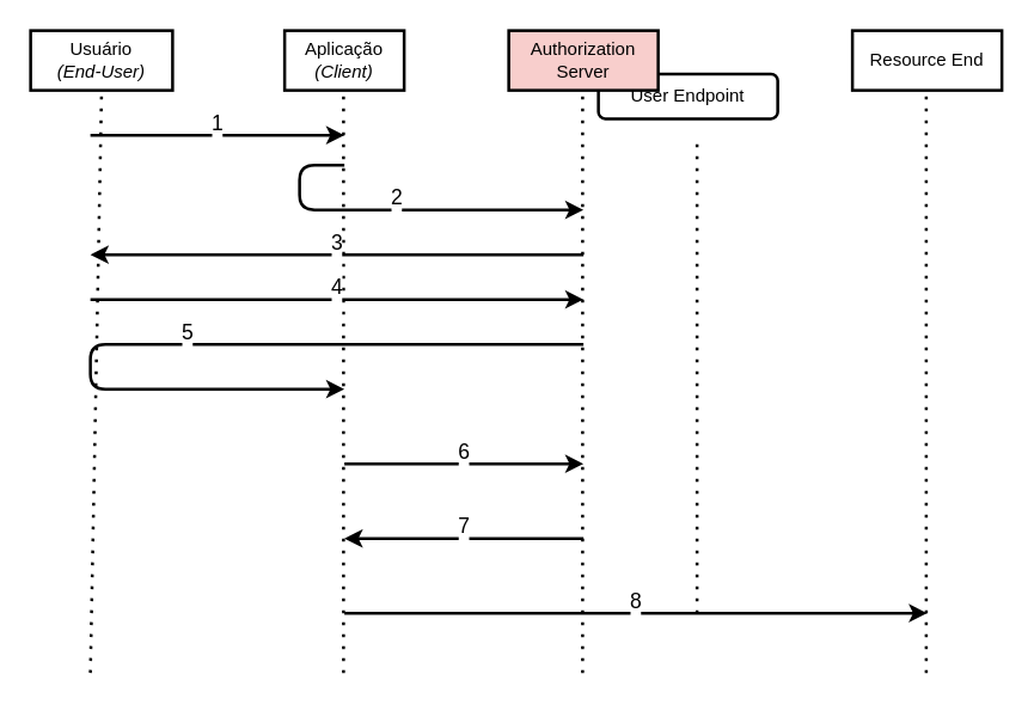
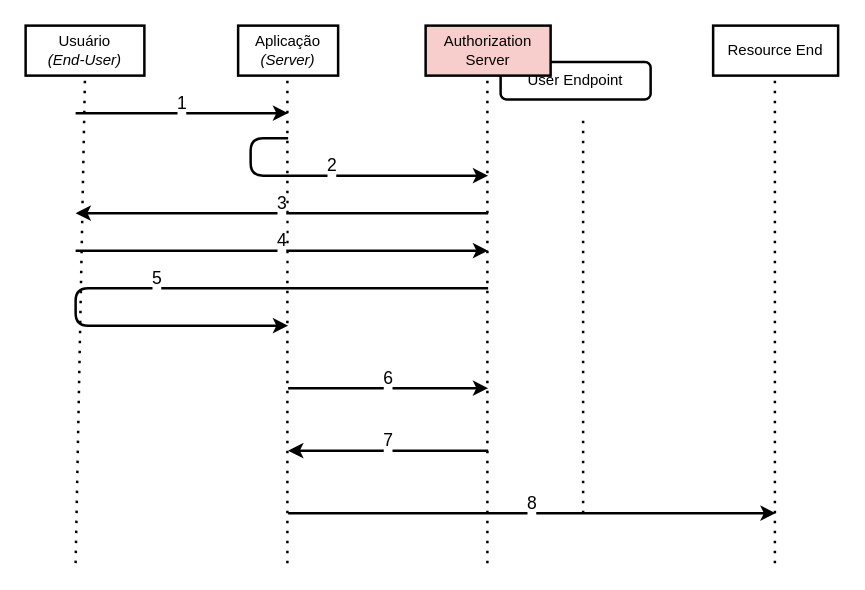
  <mxCell id="0" />
  <mxCell id="1" parent="0" />
  <mxCell id="2" value="&lt;span&gt;User Endpoint&lt;/span&gt;" style="rounded=1;whiteSpace=wrap;html=1;strokeWidth=2;" vertex="1" parent="1"><mxGeometry x="400" y="49" width="120" height="30" as="geometry" /></mxCell>
  <mxCell id="3" value="Usuário&lt;br&gt;&lt;i&gt;(End-User)&lt;/i&gt;" style="rounded=0;whiteSpace=wrap;html=1;strokeWidth=2;" vertex="1" parent="1"><mxGeometry x="20" y="20" width="95" height="40" as="geometry" /></mxCell>
- <mxCell id="4" value="Aplicação&lt;br&gt;&lt;i&gt;(Client)&lt;/i&gt;" style="rounded=0;whiteSpace=wrap;html=1;strokeWidth=2;" vertex="1" parent="1"><mxGeometry x="190" y="20" width="80" height="40" as="geometry" /></mxCell>
+ <mxCell id="4" value="Aplicação&lt;br&gt;&lt;i&gt;(Server)&lt;/i&gt;" style="rounded=0;whiteSpace=wrap;html=1;strokeWidth=2;" vertex="1" parent="1"><mxGeometry x="190" y="20" width="80" height="40" as="geometry" /></mxCell>
  <mxCell id="5" value="Authorization Server" style="rounded=0;whiteSpace=wrap;html=1;strokeWidth=2;fillColor=#f8cecc;" vertex="1" parent="1"><mxGeometry x="340" y="20" width="100" height="40" as="geometry" /></mxCell>
  <mxCell id="6" value="" style="endArrow=none;dashed=1;html=1;dashPattern=1 3;strokeWidth=2;entryX=0.5;entryY=1;entryDx=0;entryDy=0;" edge="1" parent="1" target="3"><mxGeometry width="50" height="50" relative="1" as="geometry"><mxPoint x="60" y="450" as="sourcePoint" /><mxPoint x="280" y="190" as="targetPoint" /></mxGeometry></mxCell>
  <mxCell id="7" value="" style="endArrow=none;dashed=1;html=1;dashPattern=1 3;strokeWidth=2;entryX=0.5;entryY=1;entryDx=0;entryDy=0;" edge="1" parent="1"><mxGeometry width="50" height="50" relative="1" as="geometry"><mxPoint x="229.41" y="450" as="sourcePoint" /><mxPoint x="229.41" y="60" as="targetPoint" /></mxGeometry></mxCell>
  <mxCell id="8" value="" style="endArrow=none;dashed=1;html=1;dashPattern=1 3;strokeWidth=2;entryX=0.5;entryY=1;entryDx=0;entryDy=0;" edge="1" parent="1"><mxGeometry width="50" height="50" relative="1" as="geometry"><mxPoint x="389.41" y="450" as="sourcePoint" /><mxPoint x="389.41" y="60" as="targetPoint" /></mxGeometry></mxCell>
  <mxCell id="9" value="&lt;font style=&quot;font-size: 14px&quot;&gt;1&lt;br&gt;&amp;nbsp;&lt;br&gt;&lt;/font&gt;" style="endArrow=classic;html=1;strokeWidth=2;" edge="1" parent="1"><mxGeometry width="50" height="50" relative="1" as="geometry"><mxPoint x="60" y="90" as="sourcePoint" /><mxPoint x="230" y="90" as="targetPoint" /><Array as="points"><mxPoint x="100" y="90" /></Array></mxGeometry></mxCell>
  <mxCell id="10" value="&lt;font style=&quot;font-size: 14px&quot;&gt;2&lt;br&gt;&amp;nbsp;&lt;br&gt;&lt;/font&gt;" style="endArrow=classic;html=1;strokeWidth=2;" edge="1" parent="1"><mxGeometry width="50" height="50" relative="1" as="geometry"><mxPoint x="230" y="110" as="sourcePoint" /><mxPoint x="390" y="140" as="targetPoint" /><Array as="points"><mxPoint x="200" y="110" /><mxPoint x="200" y="140" /></Array></mxGeometry></mxCell>
  <mxCell id="11" value="&lt;font style=&quot;font-size: 14px&quot;&gt;3&lt;br&gt;&amp;nbsp;&lt;br&gt;&lt;/font&gt;" style="endArrow=classic;html=1;strokeWidth=2;" edge="1" parent="1"><mxGeometry width="50" height="50" relative="1" as="geometry"><mxPoint x="390" y="170" as="sourcePoint" /><mxPoint x="60" y="170" as="targetPoint" /></mxGeometry></mxCell>
  <mxCell id="12" value="&lt;font style=&quot;font-size: 14px&quot;&gt;4&lt;br&gt;&amp;nbsp;&lt;br&gt;&lt;/font&gt;" style="endArrow=classic;html=1;strokeWidth=2;" edge="1" parent="1"><mxGeometry width="50" height="50" relative="1" as="geometry"><mxPoint x="60" y="200" as="sourcePoint" /><mxPoint x="390" y="200" as="targetPoint" /></mxGeometry></mxCell>
  <mxCell id="13" value="&lt;font style=&quot;font-size: 14px&quot;&gt;5&lt;br&gt;&amp;nbsp;&lt;br&gt;&lt;/font&gt;" style="endArrow=classic;html=1;strokeWidth=2;" edge="1" parent="1"><mxGeometry width="50" height="50" relative="1" as="geometry"><mxPoint x="390" y="230" as="sourcePoint" /><mxPoint x="230" y="260" as="targetPoint" /><Array as="points"><mxPoint x="60" y="230" /><mxPoint x="60" y="260" /></Array></mxGeometry></mxCell>
  <mxCell id="14" value="&lt;font style=&quot;font-size: 14px&quot;&gt;6&lt;br&gt;&amp;nbsp;&lt;br&gt;&lt;/font&gt;" style="endArrow=classic;html=1;strokeWidth=2;" edge="1" parent="1"><mxGeometry width="50" height="50" relative="1" as="geometry"><mxPoint x="230" y="310" as="sourcePoint" /><mxPoint x="390" y="310" as="targetPoint" /></mxGeometry></mxCell>
  <mxCell id="15" value="&lt;font style=&quot;font-size: 14px&quot;&gt;7&lt;br&gt;&amp;nbsp;&lt;/font&gt;" style="endArrow=classic;html=1;strokeWidth=2;" edge="1" parent="1"><mxGeometry width="50" height="50" relative="1" as="geometry"><mxPoint x="390" y="360" as="sourcePoint" /><mxPoint x="230" y="360" as="targetPoint" /></mxGeometry></mxCell>
  <mxCell id="16" value="&lt;font style=&quot;font-size: 14px&quot;&gt;8&lt;br&gt;&amp;nbsp;&lt;/font&gt;" style="endArrow=classic;html=1;strokeWidth=2;" edge="1" parent="1"><mxGeometry width="50" height="50" relative="1" as="geometry"><mxPoint x="230" y="410" as="sourcePoint" /><mxPoint x="620" y="410" as="targetPoint" /></mxGeometry></mxCell>
  <mxCell id="17" value="Resource End" style="rounded=0;whiteSpace=wrap;html=1;strokeWidth=2;" vertex="1" parent="1"><mxGeometry x="570" y="20" width="100" height="40" as="geometry" /></mxCell>
  <mxCell id="18" value="" style="endArrow=none;dashed=1;html=1;dashPattern=1 3;strokeWidth=2;entryX=0.5;entryY=1;entryDx=0;entryDy=0;" edge="1" parent="1"><mxGeometry width="50" height="50" relative="1" as="geometry"><mxPoint x="619.41" y="450" as="sourcePoint" /><mxPoint x="619.41" y="60" as="targetPoint" /></mxGeometry></mxCell>
  <mxCell id="19" value="" style="endArrow=none;dashed=1;html=1;dashPattern=1 3;strokeWidth=2;" edge="1" parent="1"><mxGeometry width="50" height="50" relative="1" as="geometry"><mxPoint x="466" y="410" as="sourcePoint" /><mxPoint x="466" y="90" as="targetPoint" /></mxGeometry></mxCell>
